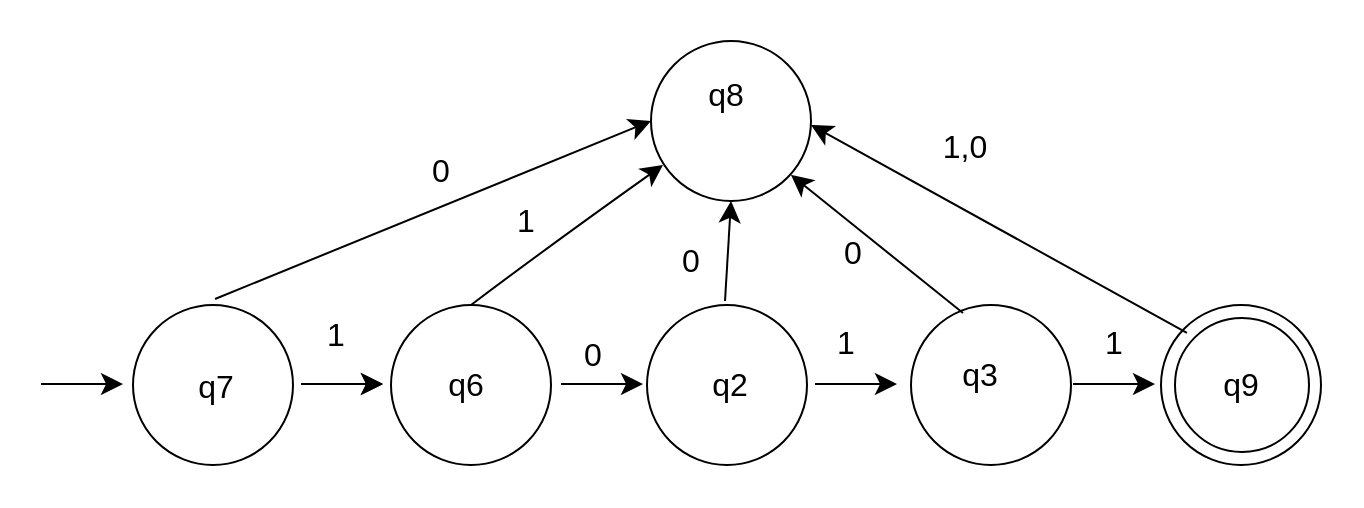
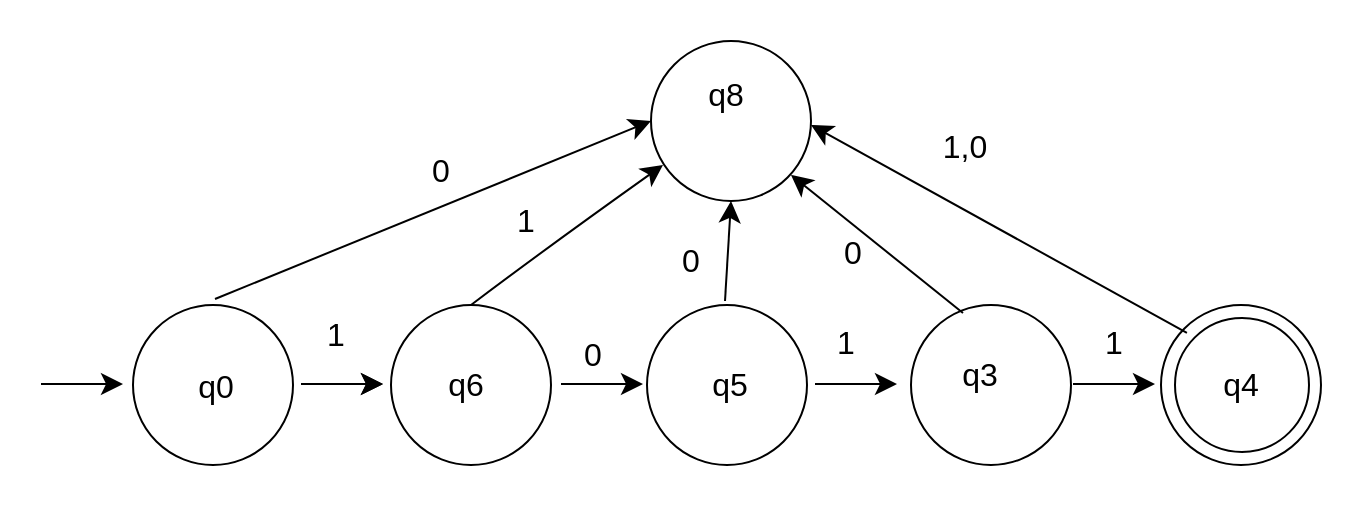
  <mxCell id="0" />
  <mxCell id="1" parent="0" />
  <mxCell id="2" value="" style="ellipse;whiteSpace=wrap;html=1;" parent="1" vertex="1"><mxGeometry x="66" y="152" width="80" height="80" as="geometry" /></mxCell>
  <mxCell id="3" value="" style="ellipse;whiteSpace=wrap;html=1;" parent="1" vertex="1"><mxGeometry x="325" y="20" width="80" height="80" as="geometry" /></mxCell>
  <mxCell id="4" value="" style="ellipse;whiteSpace=wrap;html=1;" parent="1" vertex="1"><mxGeometry x="195" y="152" width="80" height="80" as="geometry" /></mxCell>
  <mxCell id="5" value="" style="ellipse;whiteSpace=wrap;html=1;" parent="1" vertex="1"><mxGeometry x="455" y="152" width="80" height="80" as="geometry" /></mxCell>
  <mxCell id="6" value="" style="ellipse;whiteSpace=wrap;html=1;" parent="1" vertex="1"><mxGeometry x="580" y="152" width="80" height="80" as="geometry" /></mxCell>
  <mxCell id="7" value="" style="endArrow=classic;html=1;rounded=0;fontSize=12;startSize=8;endSize=8;curved=1;" parent="1" edge="1"><mxGeometry width="50" height="50" relative="1" as="geometry"><mxPoint x="150" y="191.5" as="sourcePoint" /><mxPoint x="191" y="191.5" as="targetPoint" /><Array as="points"><mxPoint x="166" y="191.5" /></Array></mxGeometry></mxCell>
  <mxCell id="8" value="" style="ellipse;whiteSpace=wrap;html=1;" parent="1" vertex="1"><mxGeometry x="323" y="152" width="80" height="80" as="geometry" /></mxCell>
  <mxCell id="9" value="1" style="text;strokeColor=none;fillColor=none;html=1;align=center;verticalAlign=middle;whiteSpace=wrap;rounded=0;fontSize=16;" parent="1" vertex="1"><mxGeometry x="138" y="152" width="60" height="30" as="geometry" /></mxCell>
  <mxCell id="10" value="" style="endArrow=classic;html=1;rounded=0;fontSize=12;startSize=8;endSize=8;curved=1;" parent="1" edge="1"><mxGeometry width="50" height="50" relative="1" as="geometry"><mxPoint x="150" y="191.5" as="sourcePoint" /><mxPoint x="191" y="191.5" as="targetPoint" /><Array as="points"><mxPoint x="166" y="191.5" /></Array></mxGeometry></mxCell>
  <mxCell id="11" value="" style="endArrow=classic;html=1;rounded=0;fontSize=12;startSize=8;endSize=8;curved=1;" parent="1" edge="1"><mxGeometry width="50" height="50" relative="1" as="geometry"><mxPoint x="536" y="191.5" as="sourcePoint" /><mxPoint x="577" y="191.5" as="targetPoint" /><Array as="points" /></mxGeometry></mxCell>
  <mxCell id="12" value="" style="endArrow=classic;html=1;rounded=0;fontSize=12;startSize=8;endSize=8;curved=1;" parent="1" edge="1"><mxGeometry width="50" height="50" relative="1" as="geometry"><mxPoint x="407" y="191.5" as="sourcePoint" /><mxPoint x="448" y="191.5" as="targetPoint" /><Array as="points" /></mxGeometry></mxCell>
  <mxCell id="13" value="" style="endArrow=classic;html=1;rounded=0;fontSize=12;startSize=8;endSize=8;curved=1;" parent="1" edge="1"><mxGeometry width="50" height="50" relative="1" as="geometry"><mxPoint x="280" y="191.5" as="sourcePoint" /><mxPoint x="321" y="191.5" as="targetPoint" /><Array as="points"><mxPoint x="296" y="191.5" /></Array></mxGeometry></mxCell>
- <mxCell id="14" value="q7" style="text;strokeColor=none;fillColor=none;html=1;align=center;verticalAlign=middle;whiteSpace=wrap;rounded=0;fontSize=16;" parent="1" vertex="1"><mxGeometry x="78" y="178" width="60" height="30" as="geometry" /></mxCell>
+ <mxCell id="14" value="q0" style="text;strokeColor=none;fillColor=none;html=1;align=center;verticalAlign=middle;whiteSpace=wrap;rounded=0;fontSize=16;" parent="1" vertex="1"><mxGeometry x="78" y="178" width="60" height="30" as="geometry" /></mxCell>
  <mxCell id="15" value="q6" style="text;strokeColor=none;fillColor=none;html=1;align=center;verticalAlign=middle;whiteSpace=wrap;rounded=0;fontSize=16;" parent="1" vertex="1"><mxGeometry x="203" y="177" width="60" height="30" as="geometry" /></mxCell>
  <mxCell id="16" value="q8" style="text;strokeColor=none;fillColor=none;html=1;align=center;verticalAlign=middle;whiteSpace=wrap;rounded=0;fontSize=16;" parent="1" vertex="1"><mxGeometry x="333" y="32" width="60" height="30" as="geometry" /></mxCell>
- <mxCell id="17" value="q2" style="text;strokeColor=none;fillColor=none;html=1;align=center;verticalAlign=middle;whiteSpace=wrap;rounded=0;fontSize=16;" parent="1" vertex="1"><mxGeometry x="335" y="177" width="60" height="30" as="geometry" /></mxCell>
+ <mxCell id="17" value="q5" style="text;strokeColor=none;fillColor=none;html=1;align=center;verticalAlign=middle;whiteSpace=wrap;rounded=0;fontSize=16;" parent="1" vertex="1"><mxGeometry x="335" y="177" width="60" height="30" as="geometry" /></mxCell>
  <mxCell id="18" value="" style="endArrow=classic;html=1;rounded=0;fontSize=12;startSize=8;endSize=8;curved=1;entryX=0;entryY=0.5;entryDx=0;entryDy=0;" parent="1" target="3" edge="1"><mxGeometry width="50" height="50" relative="1" as="geometry"><mxPoint x="107" y="149" as="sourcePoint" /><mxPoint x="312" y="53" as="targetPoint" /></mxGeometry></mxCell>
  <mxCell id="19" value="1" style="text;strokeColor=none;fillColor=none;html=1;align=center;verticalAlign=middle;whiteSpace=wrap;rounded=0;fontSize=16;" parent="1" vertex="1"><mxGeometry x="393" y="156" width="60" height="30" as="geometry" /></mxCell>
  <mxCell id="20" value="1" style="text;strokeColor=none;fillColor=none;html=1;align=center;verticalAlign=middle;whiteSpace=wrap;rounded=0;fontSize=16;" parent="1" vertex="1"><mxGeometry x="527" y="156" width="60" height="30" as="geometry" /></mxCell>
  <mxCell id="21" value="" style="endArrow=classic;html=1;rounded=0;fontSize=12;startSize=8;endSize=8;curved=1;exitX=0.5;exitY=0;exitDx=0;exitDy=0;entryX=0.075;entryY=0.775;entryDx=0;entryDy=0;entryPerimeter=0;" parent="1" source="4" target="3" edge="1"><mxGeometry width="50" height="50" relative="1" as="geometry"><mxPoint x="244" y="149" as="sourcePoint" /><mxPoint x="327" y="67" as="targetPoint" /><Array as="points"><mxPoint x="272" y="124" /></Array></mxGeometry></mxCell>
  <mxCell id="22" value="q3" style="text;strokeColor=none;fillColor=none;html=1;align=center;verticalAlign=middle;whiteSpace=wrap;rounded=0;fontSize=16;" parent="1" vertex="1"><mxGeometry x="460" y="172" width="60" height="30" as="geometry" /></mxCell>
  <mxCell id="23" value="" style="endArrow=classic;html=1;rounded=0;fontSize=12;startSize=8;endSize=8;curved=1;entryX=0.5;entryY=1;entryDx=0;entryDy=0;" parent="1" target="3" edge="1"><mxGeometry width="50" height="50" relative="1" as="geometry"><mxPoint x="362" y="150" as="sourcePoint" /><mxPoint x="360" y="91" as="targetPoint" /></mxGeometry></mxCell>
  <mxCell id="24" value="" style="endArrow=classic;html=1;rounded=0;fontSize=12;startSize=8;endSize=8;curved=1;exitX=0.35;exitY=-0.037;exitDx=0;exitDy=0;exitPerimeter=0;entryX=0.9;entryY=0.75;entryDx=0;entryDy=0;entryPerimeter=0;" parent="1" edge="1"><mxGeometry width="50" height="50" relative="1" as="geometry"><mxPoint x="481" y="156" as="sourcePoint" /><mxPoint x="395" y="86.96" as="targetPoint" /></mxGeometry></mxCell>
  <mxCell id="25" value="" style="endArrow=classic;html=1;rounded=0;fontSize=12;startSize=8;endSize=8;curved=1;entryX=0.913;entryY=0.288;entryDx=0;entryDy=0;entryPerimeter=0;" parent="1" edge="1"><mxGeometry width="50" height="50" relative="1" as="geometry"><mxPoint x="592.96" y="165.96" as="sourcePoint" /><mxPoint x="405" y="62" as="targetPoint" /></mxGeometry></mxCell>
  <mxCell id="26" value="1,0" style="text;html=1;align=center;verticalAlign=middle;resizable=0;points=[];autosize=1;strokeColor=none;fillColor=none;fontSize=16;" parent="1" vertex="1"><mxGeometry x="462" y="57" width="40" height="31" as="geometry" /></mxCell>
  <mxCell id="27" value="0" style="text;html=1;align=center;verticalAlign=middle;resizable=0;points=[];autosize=1;strokeColor=none;fillColor=none;fontSize=16;" parent="1" vertex="1"><mxGeometry x="206" y="69" width="27" height="31" as="geometry" /></mxCell>
  <mxCell id="28" value="0" style="text;html=1;align=center;verticalAlign=middle;resizable=0;points=[];autosize=1;strokeColor=none;fillColor=none;fontSize=16;" parent="1" vertex="1"><mxGeometry x="282.5" y="161" width="27" height="31" as="geometry" /></mxCell>
  <mxCell id="29" value="0" style="text;html=1;align=center;verticalAlign=middle;resizable=0;points=[];autosize=1;strokeColor=none;fillColor=none;fontSize=16;" parent="1" vertex="1"><mxGeometry x="412" y="110" width="27" height="31" as="geometry" /></mxCell>
  <mxCell id="30" value="0" style="text;html=1;align=center;verticalAlign=middle;resizable=0;points=[];autosize=1;strokeColor=none;fillColor=none;fontSize=16;" parent="1" vertex="1"><mxGeometry x="331" y="114" width="27" height="31" as="geometry" /></mxCell>
  <mxCell id="31" value="1" style="text;strokeColor=none;fillColor=none;html=1;align=center;verticalAlign=middle;whiteSpace=wrap;rounded=0;fontSize=16;" parent="1" vertex="1"><mxGeometry x="233" y="95" width="60" height="30" as="geometry" /></mxCell>
  <mxCell id="32" value="" style="ellipse;whiteSpace=wrap;html=1;aspect=fixed;" parent="1" vertex="1"><mxGeometry x="587" y="158.5" width="67" height="67" as="geometry" /></mxCell>
- <mxCell id="33" value="q9" style="text;html=1;align=center;verticalAlign=middle;resizable=0;points=[];autosize=1;strokeColor=none;fillColor=none;fontSize=16;" parent="1" vertex="1"><mxGeometry x="602" y="176" width="36" height="31" as="geometry" /></mxCell>
+ <mxCell id="33" value="q4" style="text;html=1;align=center;verticalAlign=middle;resizable=0;points=[];autosize=1;strokeColor=none;fillColor=none;fontSize=16;" parent="1" vertex="1"><mxGeometry x="602" y="176" width="36" height="31" as="geometry" /></mxCell>
  <mxCell id="34" value="" style="endArrow=classic;html=1;rounded=0;fontSize=12;startSize=8;endSize=8;curved=1;" parent="1" edge="1"><mxGeometry width="50" height="50" relative="1" as="geometry"><mxPoint x="20" y="191.5" as="sourcePoint" /><mxPoint x="61" y="191.5" as="targetPoint" /><Array as="points"><mxPoint x="36" y="191.5" /></Array></mxGeometry></mxCell>
